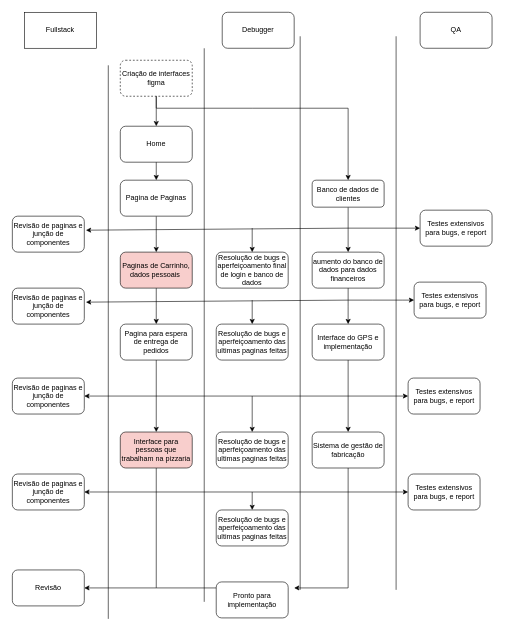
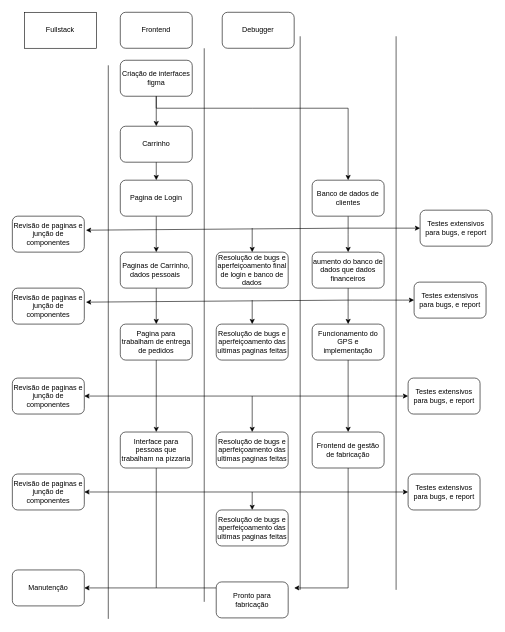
  <mxCell id="0" />
  <mxCell id="1" parent="0" />
- <mxCell id="2" value="Criação de interfaces&lt;div&gt;figma&lt;br&gt;&lt;/div&gt;" style="rounded=1;whiteSpace=wrap;html=1;dashed=1;" vertex="1" parent="1"><mxGeometry x="200" y="100" width="120" height="60" as="geometry" /></mxCell>
+ <mxCell id="2" value="Criação de interfaces&lt;div&gt;figma&lt;br&gt;&lt;/div&gt;" style="rounded=1;whiteSpace=wrap;html=1;" vertex="1" parent="1"><mxGeometry x="200" y="100" width="120" height="60" as="geometry" /></mxCell>
  <mxCell id="3" value="" style="endArrow=classic;html=1;rounded=0;exitX=0.5;exitY=1;exitDx=0;exitDy=0;entryX=0.5;entryY=0;entryDx=0;entryDy=0;" edge="1" parent="1" source="2" target="6"><mxGeometry width="50" height="50" relative="1" as="geometry"><mxPoint x="430" y="170" as="sourcePoint" /><mxPoint x="580" y="220" as="targetPoint" /><Array as="points"><mxPoint x="260" y="180" /><mxPoint x="420" y="180" /><mxPoint x="580" y="180" /></Array></mxGeometry></mxCell>
  <mxCell id="4" value="" style="endArrow=classic;html=1;rounded=0;exitX=0.5;exitY=1;exitDx=0;exitDy=0;" edge="1" parent="1" source="2"><mxGeometry width="50" height="50" relative="1" as="geometry"><mxPoint x="410" y="340" as="sourcePoint" /><mxPoint x="260" y="210" as="targetPoint" /><Array as="points"><mxPoint x="260" y="180" /></Array></mxGeometry></mxCell>
  <mxCell id="5" style="edgeStyle=orthogonalEdgeStyle;rounded=0;orthogonalLoop=1;jettySize=auto;html=1;exitX=0.5;exitY=1;exitDx=0;exitDy=0;" edge="1" parent="1" source="6"><mxGeometry relative="1" as="geometry"><mxPoint x="580" y="420" as="targetPoint" /></mxGeometry></mxCell>
- <mxCell id="6" value="Banco de dados de clientes" style="rounded=1;whiteSpace=wrap;html=1;" vertex="1" parent="1"><mxGeometry x="520" y="300" width="120" height="45" as="geometry" /></mxCell>
- <mxCell id="7" value="Home" style="rounded=1;whiteSpace=wrap;html=1;" vertex="1" parent="1"><mxGeometry x="200" y="210" width="120" height="60" as="geometry" /></mxCell>
+ <mxCell id="6" value="Banco de dados de clientes" style="rounded=1;whiteSpace=wrap;html=1;" vertex="1" parent="1"><mxGeometry x="520" y="300" width="120" height="60" as="geometry" /></mxCell>
+ <mxCell id="7" value="Carrinho" style="rounded=1;whiteSpace=wrap;html=1;" vertex="1" parent="1"><mxGeometry x="200" y="210" width="120" height="60" as="geometry" /></mxCell>
  <mxCell id="8" value="Revisão de paginas e junção de componentes" style="rounded=1;whiteSpace=wrap;html=1;" vertex="1" parent="1"><mxGeometry y="360" width="120" height="60" as="geometry" x="20" /></mxCell>
  <mxCell id="9" value="Testes extensivos para bugs, e report" style="rounded=1;whiteSpace=wrap;html=1;" vertex="1" parent="1"><mxGeometry x="700" y="350" width="120" height="60" as="geometry" /></mxCell>
  <mxCell id="10" value="" style="endArrow=classic;html=1;rounded=0;exitX=0.5;exitY=1;exitDx=0;exitDy=0;" edge="1" parent="1" source="7"><mxGeometry width="50" height="50" relative="1" as="geometry"><mxPoint x="410" y="340" as="sourcePoint" /><mxPoint x="260" y="300" as="targetPoint" /></mxGeometry></mxCell>
  <mxCell id="11" style="edgeStyle=orthogonalEdgeStyle;rounded=0;orthogonalLoop=1;jettySize=auto;html=1;exitX=0.5;exitY=1;exitDx=0;exitDy=0;" edge="1" parent="1" source="12"><mxGeometry relative="1" as="geometry"><mxPoint x="260" y="420" as="targetPoint" /></mxGeometry></mxCell>
- <mxCell id="12" value="Pagina de Paginas" style="rounded=1;whiteSpace=wrap;html=1;" vertex="1" parent="1"><mxGeometry x="200" y="300" width="120" height="60" as="geometry" /></mxCell>
+ <mxCell id="12" value="Pagina de Login" style="rounded=1;whiteSpace=wrap;html=1;" vertex="1" parent="1"><mxGeometry x="200" y="300" width="120" height="60" as="geometry" /></mxCell>
  <mxCell id="13" value="" style="endArrow=classic;html=1;rounded=0;entryX=1.023;entryY=0.39;entryDx=0;entryDy=0;entryPerimeter=0;" edge="1" parent="1" target="8"><mxGeometry width="50" height="50" relative="1" as="geometry"><mxPoint x="580" y="380" as="sourcePoint" /><mxPoint x="150" y="380" as="targetPoint" /><Array as="points"><mxPoint x="580" y="380" /></Array></mxGeometry></mxCell>
  <mxCell id="14" style="edgeStyle=orthogonalEdgeStyle;rounded=0;orthogonalLoop=1;jettySize=auto;html=1;exitX=0.5;exitY=1;exitDx=0;exitDy=0;" edge="1" parent="1" source="15"><mxGeometry relative="1" as="geometry"><mxPoint x="580" y="540" as="targetPoint" /></mxGeometry></mxCell>
- <mxCell id="15" value="aumento do banco de dados para dados financeiros" style="rounded=1;whiteSpace=wrap;html=1;" vertex="1" parent="1"><mxGeometry x="520" y="420" width="120" height="60" as="geometry" /></mxCell>
+ <mxCell id="15" value="aumento do banco de dados que dados financeiros" style="rounded=1;whiteSpace=wrap;html=1;" vertex="1" parent="1"><mxGeometry x="520" y="420" width="120" height="60" as="geometry" /></mxCell>
  <mxCell id="16" value="Revisão de paginas e junção de componentes" style="rounded=1;whiteSpace=wrap;html=1;" vertex="1" parent="1"><mxGeometry y="480" width="120" height="60" as="geometry" x="20" /></mxCell>
  <mxCell id="17" style="edgeStyle=orthogonalEdgeStyle;rounded=0;orthogonalLoop=1;jettySize=auto;html=1;exitX=0.5;exitY=1;exitDx=0;exitDy=0;" edge="1" parent="1" source="18"><mxGeometry relative="1" as="geometry"><mxPoint x="260" y="540" as="targetPoint" /></mxGeometry></mxCell>
- <mxCell id="18" value="Paginas de Carrinho, dados pessoais&amp;nbsp;" style="rounded=1;whiteSpace=wrap;html=1;fillColor=#f8cecc;" vertex="1" parent="1"><mxGeometry x="200" y="420" width="120" height="60" as="geometry" /></mxCell>
+ <mxCell id="18" value="Paginas de Carrinho, dados pessoais&amp;nbsp;" style="rounded=1;whiteSpace=wrap;html=1;" vertex="1" parent="1"><mxGeometry x="200" y="420" width="120" height="60" as="geometry" /></mxCell>
  <mxCell id="19" value="" style="endArrow=classic;html=1;rounded=0;entryX=1.023;entryY=0.39;entryDx=0;entryDy=0;entryPerimeter=0;" edge="1" parent="1" target="16"><mxGeometry width="50" height="50" relative="1" as="geometry"><mxPoint x="580" y="500" as="sourcePoint" /><mxPoint x="150" y="500" as="targetPoint" /><Array as="points"><mxPoint x="580" y="500" /></Array></mxGeometry></mxCell>
  <mxCell id="20" value="" style="endArrow=classic;html=1;rounded=0;entryX=0;entryY=0.5;entryDx=0;entryDy=0;" edge="1" parent="1" target="9"><mxGeometry width="50" height="50" relative="1" as="geometry"><mxPoint x="580" y="380" as="sourcePoint" /><mxPoint x="380" y="350" as="targetPoint" /></mxGeometry></mxCell>
  <mxCell id="21" value="Resolução de bugs e aperfeiçoamento final&lt;div&gt;de login e banco de dados&lt;/div&gt;" style="rounded=1;whiteSpace=wrap;html=1;" vertex="1" parent="1"><mxGeometry x="360" y="420" width="120" height="60" as="geometry" /></mxCell>
  <mxCell id="22" value="" style="endArrow=classic;html=1;rounded=0;entryX=0.5;entryY=0;entryDx=0;entryDy=0;" edge="1" parent="1" target="21"><mxGeometry width="50" height="50" relative="1" as="geometry"><mxPoint x="420" y="380" as="sourcePoint" /><mxPoint x="380" y="330" as="targetPoint" /></mxGeometry></mxCell>
  <mxCell id="23" value="Testes extensivos para bugs, e report" style="rounded=1;whiteSpace=wrap;html=1;" vertex="1" parent="1"><mxGeometry x="690" y="470" width="120" height="60" as="geometry" /></mxCell>
- <mxCell id="24" value="Interface do GPS e implementação" style="rounded=1;whiteSpace=wrap;html=1;" vertex="1" parent="1"><mxGeometry x="520" y="540" width="120" height="60" as="geometry" /></mxCell>
+ <mxCell id="24" value="Funcionamento do GPS e implementação" style="rounded=1;whiteSpace=wrap;html=1;" vertex="1" parent="1"><mxGeometry x="520" y="540" width="120" height="60" as="geometry" /></mxCell>
  <mxCell id="25" value="Revisão de paginas e junção de componentes" style="rounded=1;whiteSpace=wrap;html=1;" vertex="1" parent="1"><mxGeometry y="630" width="120" height="60" as="geometry" x="20" /></mxCell>
  <mxCell id="26" style="edgeStyle=orthogonalEdgeStyle;rounded=0;orthogonalLoop=1;jettySize=auto;html=1;" edge="1" parent="1" source="27"><mxGeometry relative="1" as="geometry"><mxPoint x="260" y="720" as="targetPoint" /><Array as="points"><mxPoint x="260" y="700" /></Array></mxGeometry></mxCell>
- <mxCell id="27" value="Pagina para espera de entrega de pedidos" style="rounded=1;whiteSpace=wrap;html=1;" vertex="1" parent="1"><mxGeometry x="200" y="540" width="120" height="60" as="geometry" /></mxCell>
+ <mxCell id="27" value="Pagina para trabalham de entrega de pedidos" style="rounded=1;whiteSpace=wrap;html=1;" vertex="1" parent="1"><mxGeometry x="200" y="540" width="120" height="60" as="geometry" /></mxCell>
  <mxCell id="28" value="" style="endArrow=classic;html=1;rounded=0;entryX=0;entryY=0.5;entryDx=0;entryDy=0;" edge="1" parent="1" target="23"><mxGeometry width="50" height="50" relative="1" as="geometry"><mxPoint x="580" y="500" as="sourcePoint" /><mxPoint x="370" y="570" as="targetPoint" /><Array as="points"><mxPoint x="620" y="500" /><mxPoint x="670" y="500" /></Array></mxGeometry></mxCell>
  <mxCell id="29" value="Resolução de bugs e aperfeiçoamento das ultimas paginas feitas" style="rounded=1;whiteSpace=wrap;html=1;" vertex="1" parent="1"><mxGeometry x="360" y="540" width="120" height="60" as="geometry" /></mxCell>
  <mxCell id="30" value="" style="endArrow=classic;html=1;rounded=0;entryX=0.5;entryY=0;entryDx=0;entryDy=0;" edge="1" parent="1" target="29"><mxGeometry width="50" height="50" relative="1" as="geometry"><mxPoint x="420" y="500" as="sourcePoint" /><mxPoint x="380" y="510" as="targetPoint" /></mxGeometry></mxCell>
  <mxCell id="31" value="" style="endArrow=classic;html=1;rounded=0;exitX=0.5;exitY=1;exitDx=0;exitDy=0;" edge="1" parent="1" source="24"><mxGeometry width="50" height="50" relative="1" as="geometry"><mxPoint x="310" y="560" as="sourcePoint" /><mxPoint x="580" y="720" as="targetPoint" /></mxGeometry></mxCell>
  <mxCell id="32" value="Testes extensivos para bugs, e report" style="rounded=1;whiteSpace=wrap;html=1;" vertex="1" parent="1"><mxGeometry x="680" y="630" width="120" height="60" as="geometry" /></mxCell>
  <mxCell id="33" value="" style="endArrow=classic;startArrow=classic;html=1;rounded=0;exitX=1;exitY=0.5;exitDx=0;exitDy=0;entryX=0;entryY=0.5;entryDx=0;entryDy=0;" edge="1" parent="1" source="25" target="32"><mxGeometry width="50" height="50" relative="1" as="geometry"><mxPoint x="310" y="600" as="sourcePoint" /><mxPoint x="360" y="550" as="targetPoint" /></mxGeometry></mxCell>
- <mxCell id="34" value="Interface para pessoas que trabalham na pizzaria" style="rounded=1;whiteSpace=wrap;html=1;fillColor=#f8cecc;" vertex="1" parent="1"><mxGeometry x="200" y="720" width="120" height="60" as="geometry" /></mxCell>
- <mxCell id="35" value="Sistema de gestão de fabricação" style="rounded=1;whiteSpace=wrap;html=1;" vertex="1" parent="1"><mxGeometry x="520" y="720" width="120" height="60" as="geometry" /></mxCell>
- <mxCell id="36" value="Pronto para implementação" style="rounded=1;whiteSpace=wrap;html=1;" vertex="1" parent="1"><mxGeometry x="360" y="970" width="120" height="60" as="geometry" /></mxCell>
+ <mxCell id="34" value="Interface para pessoas que trabalham na pizzaria" style="rounded=1;whiteSpace=wrap;html=1;" vertex="1" parent="1"><mxGeometry x="200" y="720" width="120" height="60" as="geometry" /></mxCell>
+ <mxCell id="35" value="Frontend de gestão de fabricação" style="rounded=1;whiteSpace=wrap;html=1;" vertex="1" parent="1"><mxGeometry x="520" y="720" width="120" height="60" as="geometry" /></mxCell>
+ <mxCell id="36" value="Pronto para fabricação" style="rounded=1;whiteSpace=wrap;html=1;" vertex="1" parent="1"><mxGeometry x="360" y="970" width="120" height="60" as="geometry" /></mxCell>
  <mxCell id="37" value="" style="endArrow=none;html=1;rounded=0;exitX=0.5;exitY=1;exitDx=0;exitDy=0;entryX=0;entryY=0.167;entryDx=0;entryDy=0;entryPerimeter=0;" edge="1" parent="1" source="34" target="36"><mxGeometry width="50" height="50" relative="1" as="geometry"><mxPoint x="310" y="930" as="sourcePoint" /><mxPoint x="360" y="880" as="targetPoint" /><Array as="points"><mxPoint x="260" y="980" /></Array></mxGeometry></mxCell>
  <mxCell id="38" value="Revisão de paginas e junção de componentes" style="rounded=1;whiteSpace=wrap;html=1;" vertex="1" parent="1"><mxGeometry y="790" width="120" height="60" as="geometry" x="20" /></mxCell>
  <mxCell id="39" value="Testes extensivos para bugs, e report" style="rounded=1;whiteSpace=wrap;html=1;" vertex="1" parent="1"><mxGeometry x="680" y="790" width="120" height="60" as="geometry" /></mxCell>
  <mxCell id="40" value="" style="endArrow=classic;startArrow=classic;html=1;rounded=0;exitX=1;exitY=0.5;exitDx=0;exitDy=0;entryX=0;entryY=0.5;entryDx=0;entryDy=0;" edge="1" parent="1" source="38" target="39"><mxGeometry width="50" height="50" relative="1" as="geometry"><mxPoint x="310" y="930" as="sourcePoint" /><mxPoint x="360" y="880" as="targetPoint" /></mxGeometry></mxCell>
  <mxCell id="41" value="Resolução de bugs e aperfeiçoamento das ultimas paginas feitas" style="rounded=1;whiteSpace=wrap;html=1;" vertex="1" parent="1"><mxGeometry x="360" y="720" width="120" height="60" as="geometry" /></mxCell>
  <mxCell id="42" value="Resolução de bugs e aperfeiçoamento das ultimas paginas feitas" style="rounded=1;whiteSpace=wrap;html=1;" vertex="1" parent="1"><mxGeometry x="360" y="850" width="120" height="60" as="geometry" /></mxCell>
  <mxCell id="43" value="" style="endArrow=classic;html=1;rounded=0;entryX=0.5;entryY=0;entryDx=0;entryDy=0;" edge="1" parent="1" target="41"><mxGeometry width="50" height="50" relative="1" as="geometry"><mxPoint x="420" y="660" as="sourcePoint" /><mxPoint x="360" y="750" as="targetPoint" /></mxGeometry></mxCell>
  <mxCell id="44" value="" style="endArrow=classic;html=1;rounded=0;entryX=0.5;entryY=0;entryDx=0;entryDy=0;" edge="1" parent="1" target="42"><mxGeometry width="50" height="50" relative="1" as="geometry"><mxPoint x="420" y="820" as="sourcePoint" /><mxPoint x="360" y="750" as="targetPoint" /></mxGeometry></mxCell>
  <mxCell id="45" value="" style="endArrow=classic;html=1;rounded=0;" edge="1" parent="1"><mxGeometry width="50" height="50" relative="1" as="geometry"><mxPoint x="260" y="980" as="sourcePoint" /><mxPoint x="140" y="980" as="targetPoint" /></mxGeometry></mxCell>
  <mxCell id="46" value="" style="endArrow=classic;html=1;rounded=0;exitX=0.5;exitY=1;exitDx=0;exitDy=0;" edge="1" parent="1" source="35"><mxGeometry width="50" height="50" relative="1" as="geometry"><mxPoint x="310" y="1080" as="sourcePoint" /><mxPoint x="490" y="980" as="targetPoint" /><Array as="points"><mxPoint x="580" y="980" /></Array></mxGeometry></mxCell>
- <mxCell id="47" value="Revisão" style="rounded=1;whiteSpace=wrap;html=1;" vertex="1" parent="1"><mxGeometry y="950" width="120" height="60" as="geometry" x="20" /></mxCell>
+ <mxCell id="47" value="Manutenção" style="rounded=1;whiteSpace=wrap;html=1;" vertex="1" parent="1"><mxGeometry y="950" width="120" height="60" as="geometry" x="20" /></mxCell>
  <mxCell id="48" value="" style="endArrow=none;html=1;rounded=0;" edge="1" parent="1"><mxGeometry width="50" height="50" relative="1" as="geometry"><mxPoint x="660" y="60" as="sourcePoint" /><mxPoint x="660" y="983.2" as="targetPoint" /></mxGeometry></mxCell>
  <mxCell id="49" value="" style="endArrow=none;html=1;rounded=0;" edge="1" parent="1"><mxGeometry width="50" height="50" relative="1" as="geometry"><mxPoint x="500" y="60" as="sourcePoint" /><mxPoint x="500" y="983.2" as="targetPoint" /></mxGeometry></mxCell>
  <mxCell id="50" value="" style="endArrow=none;html=1;rounded=0;" edge="1" parent="1"><mxGeometry width="50" height="50" relative="1" as="geometry"><mxPoint x="340" y="80" as="sourcePoint" /><mxPoint x="340" y="1003.2" as="targetPoint" /></mxGeometry></mxCell>
  <mxCell id="51" value="" style="endArrow=none;html=1;rounded=0;" edge="1" parent="1"><mxGeometry width="50" height="50" relative="1" as="geometry"><mxPoint x="180" y="108.4" as="sourcePoint" /><mxPoint x="180" y="1031.6" as="targetPoint" /></mxGeometry></mxCell>
- <mxCell id="52" value="QA" style="rounded=1;whiteSpace=wrap;html=1;" vertex="1" parent="1"><mxGeometry x="700" width="120" height="60" as="geometry" y="20" /></mxCell>
  <mxCell id="53" value="Debugger" style="rounded=1;whiteSpace=wrap;html=1;" vertex="1" parent="1"><mxGeometry x="370" y="20" width="120" height="60" as="geometry" /></mxCell>
+ <mxCell id="54" value="Frontend" style="rounded=1;whiteSpace=wrap;html=1;" vertex="1" parent="1"><mxGeometry x="200" width="120" height="60" as="geometry" y="20" /></mxCell>
  <mxCell id="55" style="edgeStyle=orthogonalEdgeStyle;rounded=0;orthogonalLoop=1;jettySize=auto;html=1;exitX=0.5;exitY=1;exitDx=0;exitDy=0;" edge="1" parent="1" source="53" target="53"><mxGeometry relative="1" as="geometry" /></mxCell>
  <mxCell id="56" value="Fullstack" style="whiteSpace=wrap;html=1;rounded=0;" vertex="1" parent="1"><mxGeometry x="40" width="120" height="60" as="geometry" y="20" /></mxCell>
